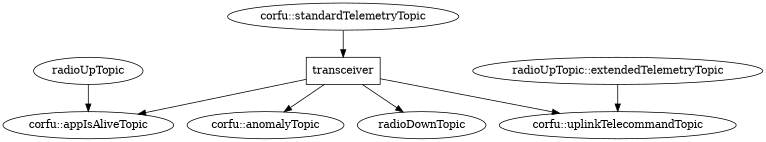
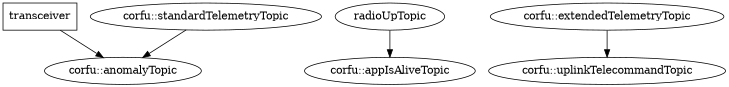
  digraph {
    transceiver [shape=box]
    "corfu::anomalyTopic"
    "corfu::appIsAliveTopic"
    "corfu::uplinkTelecommandTopic"
-   radioDownTopic
    "corfu::standardTelemetryTopic"
-   "corfu::extendedTelemetryTopic" [label="radioUpTopic::extendedTelemetryTopic"]
+   "corfu::extendedTelemetryTopic"
    radioUpTopic
    transceiver -> "corfu::anomalyTopic"
-   transceiver -> "corfu::appIsAliveTopic"
-   transceiver -> "corfu::uplinkTelecommandTopic"
-   transceiver -> radioDownTopic
-   "corfu::standardTelemetryTopic" -> transceiver
+   "corfu::standardTelemetryTopic" -> "corfu::anomalyTopic"
    "corfu::extendedTelemetryTopic" -> "corfu::uplinkTelecommandTopic"
    radioUpTopic -> "corfu::appIsAliveTopic"
  }
